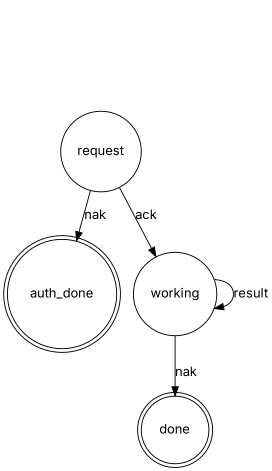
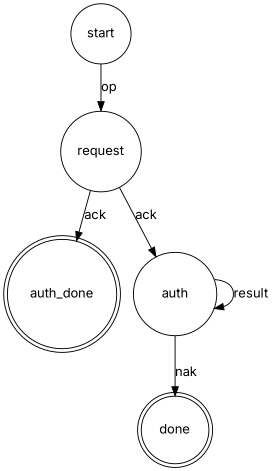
  graph {
    fontname=Inter
    node [fontname=Inter shape=circle]
    edge [dir=forward fontname=Inter]
+   start [height=0.0 width=0.0]
    request
    n3 [label=auth_done shape=doublecircle]
-   working
+   working [label=auth]
    done [shape=doublecircle]
-   request -- n3 [label=nak]
+   start -- request [label=op]
+   request -- n3 [label=ack]
    request -- working [label=ack]
    working -- working [label=result]
    working -- done [label=nak]
  }
